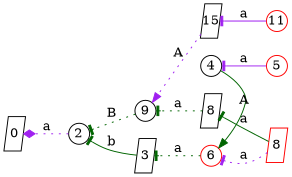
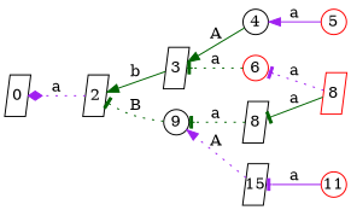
  digraph {
    rankdir=RL
    node [fixedsize=true shape=parallelogram]
    edge [arrowhead=tee color=darkgreen style=dotted]
    0 [width=0.3]
-   2 [shape=circle width=0.3]
+   2 [width=0.3]
    3 [width=0.3]
    9 [shape=circle width=0.3]
    4 [shape=circle width=0.3]
    6 [color=red shape=circle width=0.3]
    8 [width=0.3]
    n8 [label=15 width=0.3]
    5 [color=red shape=circle width=0.3]
    n10 [color=red label=8 width=0.3]
    11 [color=red shape=circle width=0.3]
    subgraph sub_1 {
      rank=same
      0
    }
    subgraph sub_2 {
      rank=same
      2
    }
    subgraph sub_3 {
      rank=same
      3
      9
    }
    subgraph sub_4 {
      rank=same
      4
      6
      8
      n8
    }
    subgraph sub_5 {
      rank=same
      5
      n10
      11
    }
    2 -> 0 [arrowhead=diamond color=purple label=a]
-   3 -> 2 [label=b style=solid]
+   3 -> 2 [arrowhead=normal label=b style=solid]
    9 -> 2 [label=B]
-   4 -> 6 [arrowhead=normal label=A style=solid]
+   4 -> 3 [arrowhead=normal label=A style=solid]
    6 -> 3 [label=a]
    8 -> 9 [label=a]
    n8 -> 9 [arrowhead=normal color=purple label=A]
-   5 -> 4 [color=purple label=a style=solid]
+   5 -> 4 [arrowhead=normal color=purple label=a style=solid]
    n10 -> 6 [color=purple label=a]
    n10 -> 8 [label=a style=solid]
    11 -> n8 [color=purple label=a style=solid]
  }
